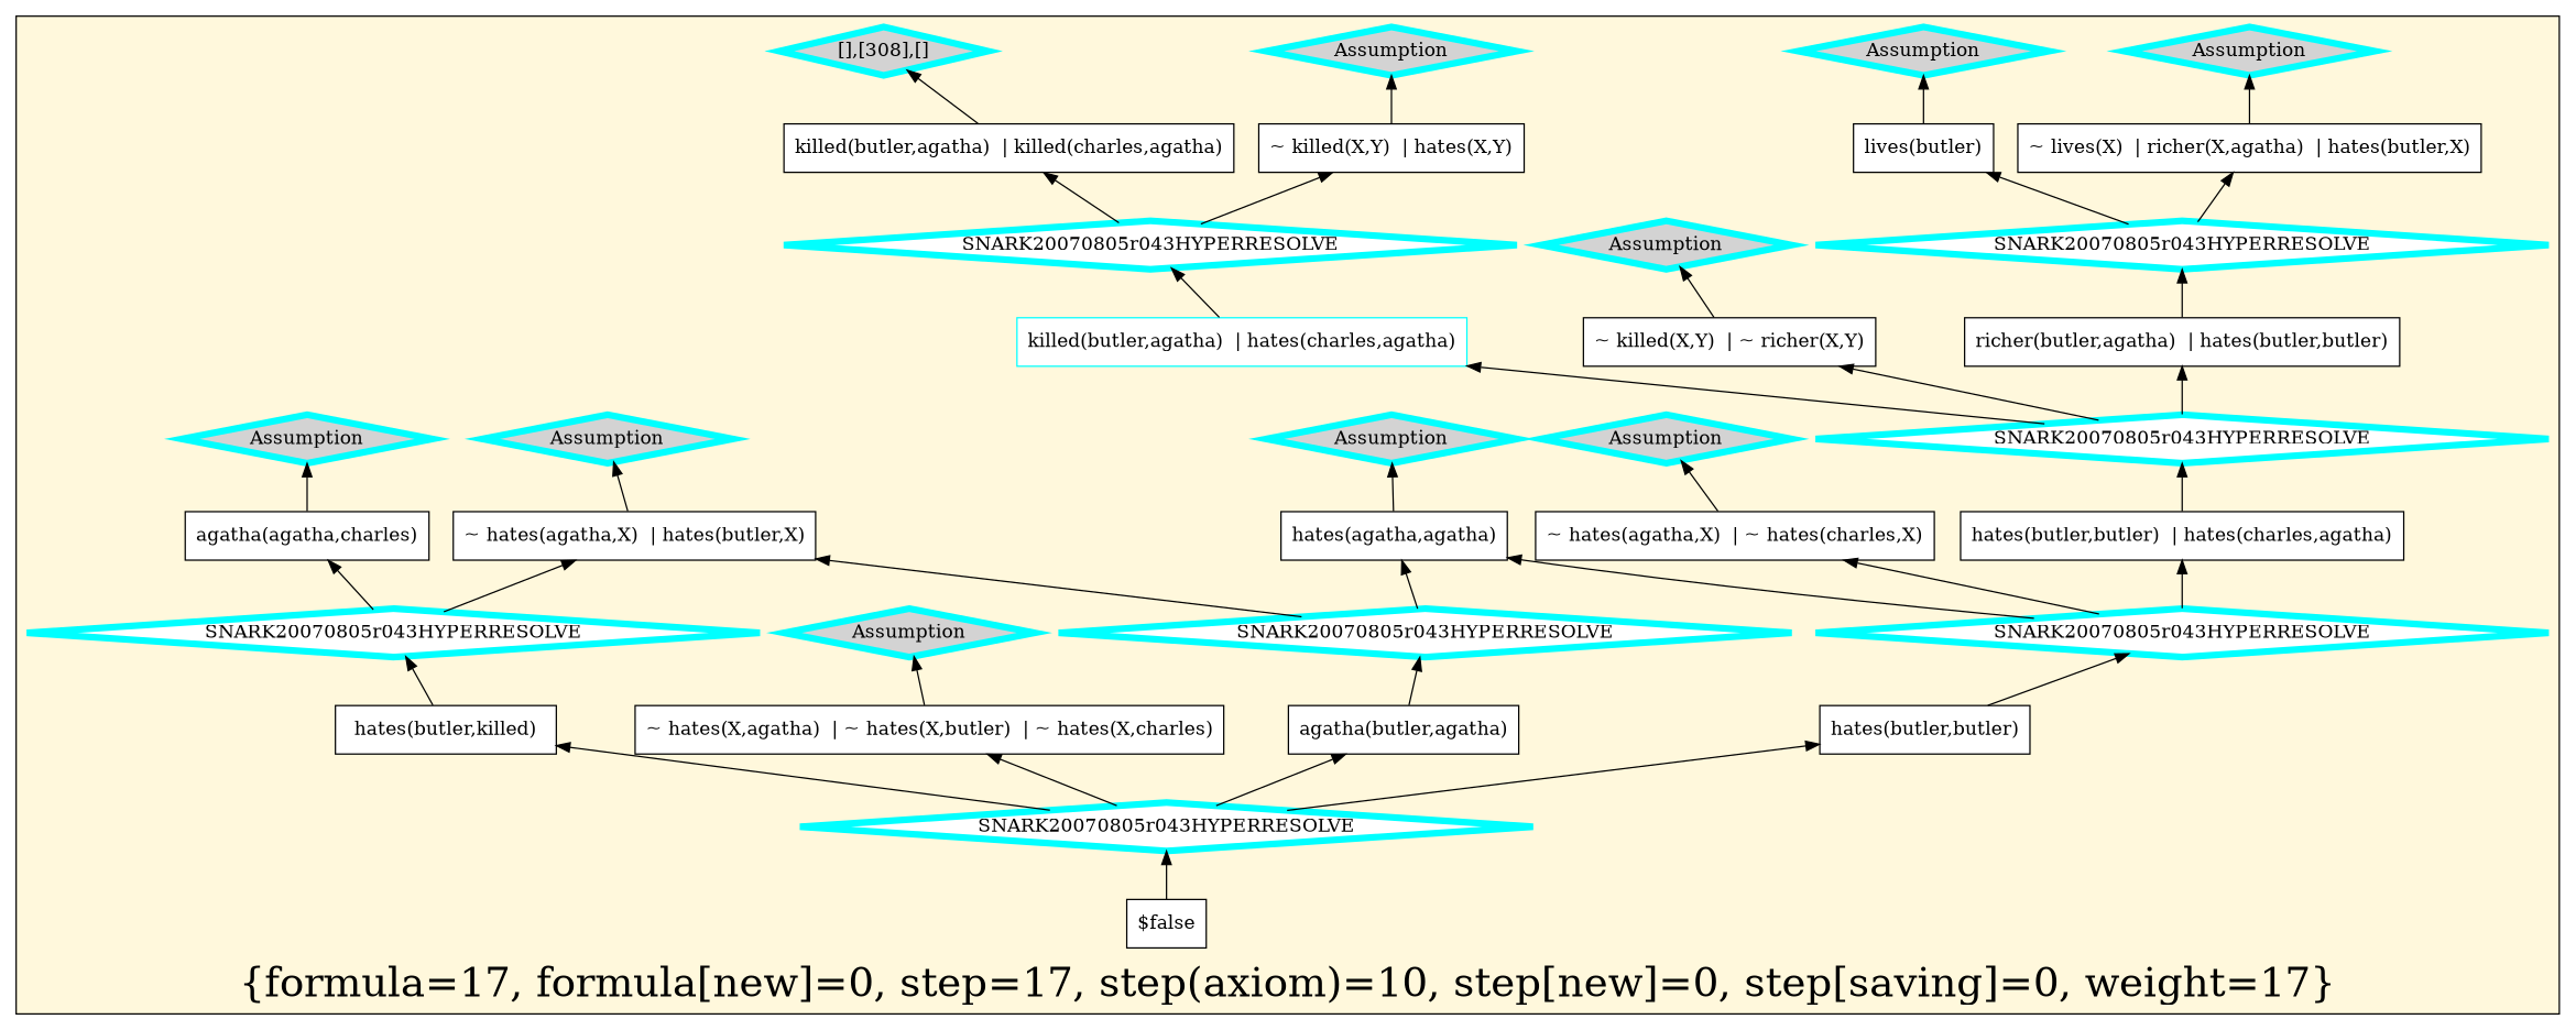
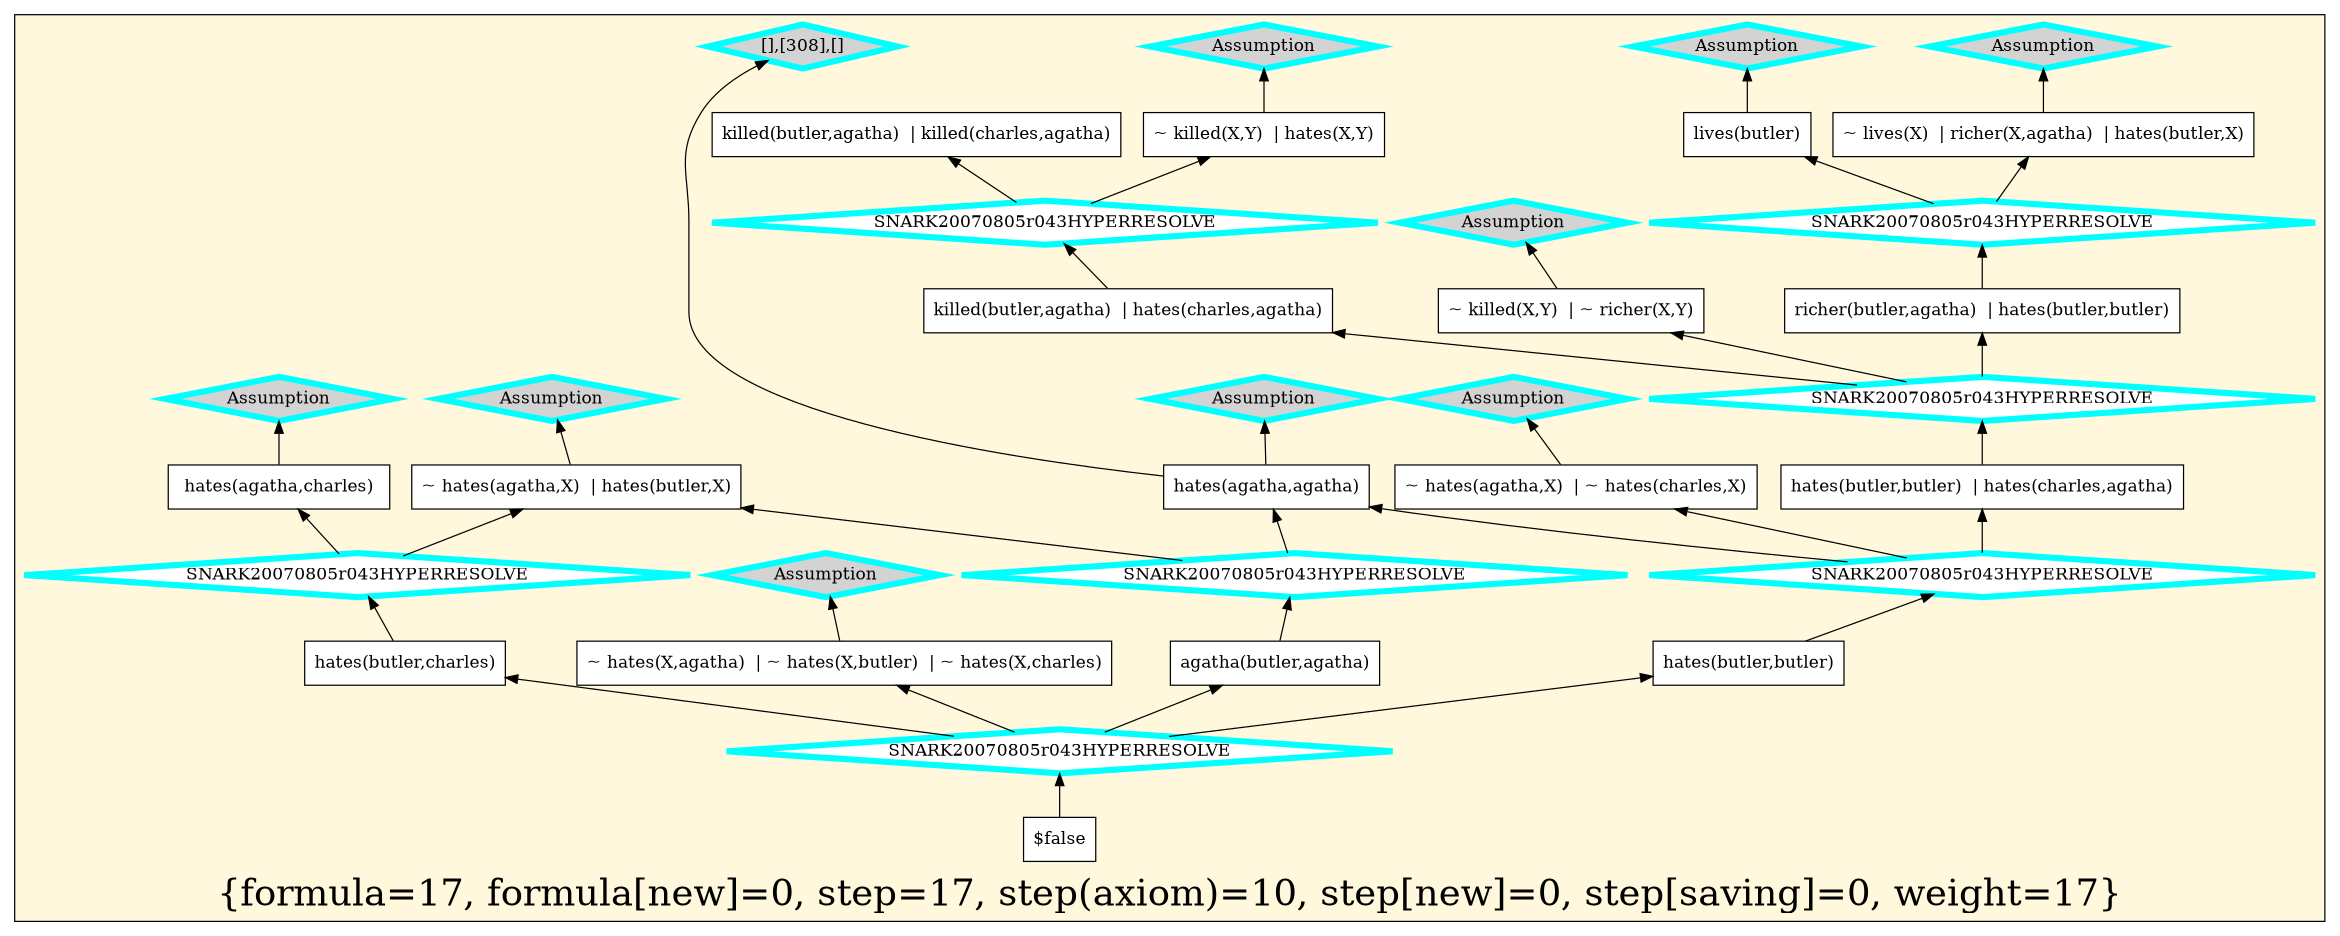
  digraph {
    rankdir=BT
    node [color=black fillcolor=white shape=box style=filled]
    n1 [label="~ killed(X,Y)  | hates(X,Y)"]
-   n2 [label="hates(butler,killed)"]
+   n2 [label="hates(butler,charles)"]
    n3 [label="~ hates(X,agatha)  | ~ hates(X,butler)  | ~ hates(X,charles)"]
    n4 [label="lives(butler)"]
    n5 [label="~ hates(agatha,X)  | ~ hates(charles,X)"]
    n6 [label="$false"]
    n7 [label="~ lives(X)  | richer(X,agatha)  | hates(butler,X)"]
-   n8 [label="agatha(agatha,charles)"]
+   n8 [label="hates(agatha,charles)"]
    n9 [label="hates(agatha,agatha)"]
    n10 [label="hates(butler,butler)"]
    n11 [label="~ hates(agatha,X)  | hates(butler,X)"]
    n12 [label="agatha(butler,agatha)"]
    n13 [label="hates(butler,butler)  | hates(charles,agatha)"]
-   n14 [color=cyan label="killed(butler,agatha)  | hates(charles,agatha)"]
+   n14 [label="killed(butler,agatha)  | hates(charles,agatha)"]
    n15 [label="killed(butler,agatha)  | killed(charles,agatha)"]
    n16 [label="~ killed(X,Y)  | ~ richer(X,Y)"]
    n17 [label="richer(butler,agatha)  | hates(butler,butler)"]
    n18 [color=cyan fillcolor=lightgrey label=Assumption penwidth=5 shape=diamond]
    n19 [color=cyan label=SNARK20070805r043HYPERRESOLVE penwidth=5 shape=diamond]
    n20 [color=cyan fillcolor=lightgrey label=Assumption penwidth=5 shape=diamond]
    n21 [color=cyan fillcolor=lightgrey label=Assumption penwidth=5 shape=diamond]
    n22 [color=cyan fillcolor=lightgrey label="[],[308],[]" penwidth=5 shape=diamond]
    n23 [color=cyan fillcolor=lightgrey label=Assumption penwidth=5 shape=diamond]
    n24 [color=cyan label=SNARK20070805r043HYPERRESOLVE penwidth=5 shape=diamond]
    n25 [color=cyan fillcolor=lightgrey label=Assumption penwidth=5 shape=diamond]
    n26 [color=cyan fillcolor=lightgrey label=Assumption penwidth=5 shape=diamond]
    n27 [color=cyan label=SNARK20070805r043HYPERRESOLVE penwidth=5 shape=diamond]
    n28 [color=cyan label=SNARK20070805r043HYPERRESOLVE penwidth=5 shape=diamond]
    n29 [color=cyan fillcolor=lightgrey label=Assumption penwidth=5 shape=diamond]
    n30 [color=cyan label=SNARK20070805r043HYPERRESOLVE penwidth=5 shape=diamond]
    n31 [color=cyan fillcolor=lightgrey label=Assumption penwidth=5 shape=diamond]
    n32 [color=cyan label=SNARK20070805r043HYPERRESOLVE penwidth=5 shape=diamond]
    n33 [color=cyan label=SNARK20070805r043HYPERRESOLVE penwidth=5 shape=diamond]
    n34 [color=cyan fillcolor=lightgrey label=Assumption penwidth=5 shape=diamond]
    subgraph cluster_1 {
      fillcolor=cornsilk
      fontsize=30
      label="{formula=17, formula[new]=0, step=17, step(axiom)=10, step[new]=0, step[saving]=0, weight=17}"
      style=filled
      n1
      n2
      n3
      n4
      n5
      n6
      n7
      n8
      n9
      n10
      n11
      n12
      n13
      n14
      n15
      n16
      n17
      n18
      n19
      n20
      n21
      n22
      n23
      n24
      n25
      n26
      n27
      n28
      n29
      n30
      n31
      n32
      n33
      n34
    }
    n1 -> n18
    n2 -> n24
    n3 -> n26
    n4 -> n23
    n5 -> n20
    n6 -> n27
    n7 -> n25
    n8 -> n34
    n9 -> n31
    n10 -> n28
    n11 -> n21
    n12 -> n30
    n13 -> n32
    n14 -> n33
-   n15 -> n22
+   n9 -> n22
    n16 -> n29
    n17 -> n19
    n19 -> n4
    n19 -> n7
    n24 -> n8
    n24 -> n11
    n27 -> n2
    n27 -> n3
    n27 -> n10
    n27 -> n12
    n28 -> n5
    n28 -> n9
    n28 -> n13
    n30 -> n9
    n30 -> n11
    n32 -> n14
    n32 -> n16
    n32 -> n17
    n33 -> n1
    n33 -> n15
  }
